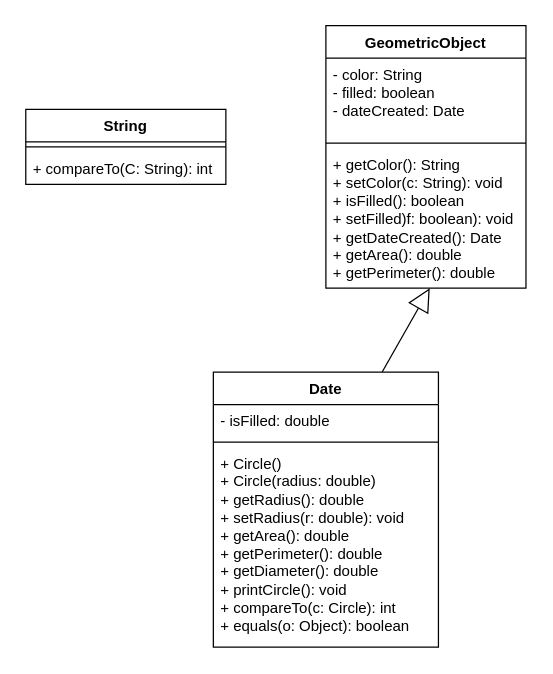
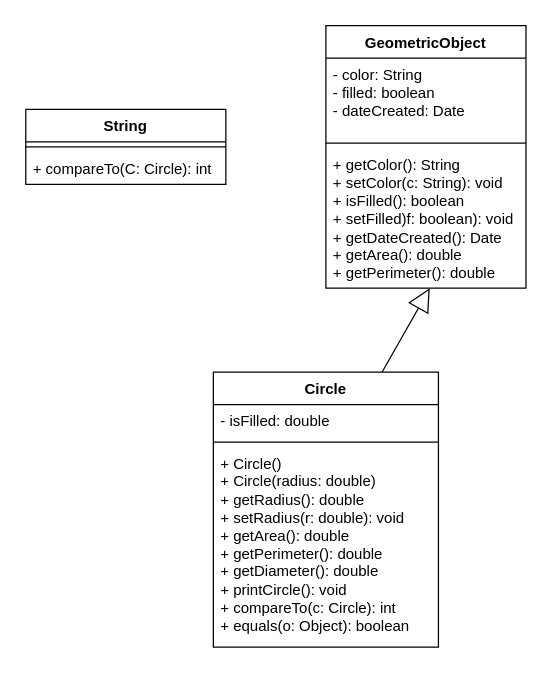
  <mxCell id="0" />
  <mxCell id="1" parent="0" />
  <mxCell id="2" value="GeometricObject" style="swimlane;fontStyle=1;align=center;verticalAlign=top;childLayout=stackLayout;horizontal=1;startSize=26;horizontalStack=0;resizeParent=1;resizeParentMax=0;resizeLast=0;collapsible=1;marginBottom=0;whiteSpace=wrap;html=1;" vertex="1" parent="1"><mxGeometry x="260" y="20" width="160" height="210" as="geometry" /></mxCell>
  <mxCell id="3" value="- color: String&lt;div&gt;- filled: boolean&lt;/div&gt;&lt;div&gt;- dateCreated: Date&lt;/div&gt;" style="text;strokeColor=none;fillColor=none;align=left;verticalAlign=top;spacingLeft=4;spacingRight=4;overflow=hidden;rotatable=0;points=[[0,0.5],[1,0.5]];portConstraint=eastwest;whiteSpace=wrap;html=1;" vertex="1" parent="2"><mxGeometry y="26" width="160" height="64" as="geometry" /></mxCell>
  <mxCell id="4" value="" style="line;strokeWidth=1;fillColor=none;align=left;verticalAlign=middle;spacingTop=-1;spacingLeft=3;spacingRight=3;rotatable=0;labelPosition=right;points=[];portConstraint=eastwest;strokeColor=inherit;" vertex="1" parent="2"><mxGeometry y="90" width="160" height="8" as="geometry" /></mxCell>
  <mxCell id="5" value="+ getColor(): String&lt;div&gt;+ setColor(c: String): void&lt;/div&gt;&lt;div&gt;+ isFilled(): boolean&lt;/div&gt;&lt;div&gt;+ setFilled)f: boolean): void&lt;/div&gt;&lt;div&gt;+ getDateCreated(): Date&lt;/div&gt;&lt;div&gt;+ getArea(): double&amp;nbsp;&lt;/div&gt;&lt;div&gt;+ getPerimeter(): double&lt;/div&gt;" style="text;strokeColor=none;fillColor=none;align=left;verticalAlign=top;spacingLeft=4;spacingRight=4;overflow=hidden;rotatable=0;points=[[0,0.5],[1,0.5]];portConstraint=eastwest;whiteSpace=wrap;html=1;" vertex="1" parent="2"><mxGeometry y="98" width="160" height="112" as="geometry" /></mxCell>
- <mxCell id="6" value="Date" style="swimlane;fontStyle=1;align=center;verticalAlign=top;childLayout=stackLayout;horizontal=1;startSize=26;horizontalStack=0;resizeParent=1;resizeParentMax=0;resizeLast=0;collapsible=1;marginBottom=0;whiteSpace=wrap;html=1;" vertex="1" parent="1"><mxGeometry x="170" y="297" width="180" height="220" as="geometry" /></mxCell>
+ <mxCell id="6" value="Circle" style="swimlane;fontStyle=1;align=center;verticalAlign=top;childLayout=stackLayout;horizontal=1;startSize=26;horizontalStack=0;resizeParent=1;resizeParentMax=0;resizeLast=0;collapsible=1;marginBottom=0;whiteSpace=wrap;html=1;" vertex="1" parent="1"><mxGeometry x="170" y="297" width="180" height="220" as="geometry" /></mxCell>
  <mxCell id="7" value="- isFilled: double" style="text;strokeColor=none;fillColor=none;align=left;verticalAlign=top;spacingLeft=4;spacingRight=4;overflow=hidden;rotatable=0;points=[[0,0.5],[1,0.5]];portConstraint=eastwest;whiteSpace=wrap;html=1;" vertex="1" parent="6"><mxGeometry y="26" width="180" height="26" as="geometry" /></mxCell>
  <mxCell id="8" value="" style="line;strokeWidth=1;fillColor=none;align=left;verticalAlign=middle;spacingTop=-1;spacingLeft=3;spacingRight=3;rotatable=0;labelPosition=right;points=[];portConstraint=eastwest;strokeColor=inherit;" vertex="1" parent="6"><mxGeometry y="52" width="180" height="8" as="geometry" /></mxCell>
  <mxCell id="9" value="+ Circle()&lt;div&gt;+ Circle(radius: double)&lt;/div&gt;&lt;div&gt;+ getRadius(): double&lt;/div&gt;&lt;div&gt;+ setRadius(r: double): void&lt;/div&gt;&lt;div&gt;+ getArea(): double&lt;/div&gt;&lt;div&gt;+ getPerimeter(): double&lt;/div&gt;&lt;div&gt;+ getDiameter(): double&lt;/div&gt;&lt;div&gt;+ printCircle(): void&lt;/div&gt;&lt;div&gt;+ compareTo(c: Circle): int&lt;/div&gt;&lt;div&gt;+ equals(o: Object): boolean&lt;/div&gt;" style="text;strokeColor=none;fillColor=none;align=left;verticalAlign=top;spacingLeft=4;spacingRight=4;overflow=hidden;rotatable=0;points=[[0,0.5],[1,0.5]];portConstraint=eastwest;whiteSpace=wrap;html=1;" vertex="1" parent="6"><mxGeometry y="60" width="180" height="160" as="geometry" /></mxCell>
  <mxCell id="10" value="String" style="swimlane;fontStyle=1;align=center;verticalAlign=top;childLayout=stackLayout;horizontal=1;startSize=26;horizontalStack=0;resizeParent=1;resizeParentMax=0;resizeLast=0;collapsible=1;marginBottom=0;whiteSpace=wrap;html=1;" vertex="1" parent="1"><mxGeometry x="20" y="87" width="160" height="60" as="geometry" /></mxCell>
  <mxCell id="11" value="" style="line;strokeWidth=1;fillColor=none;align=left;verticalAlign=middle;spacingTop=-1;spacingLeft=3;spacingRight=3;rotatable=0;labelPosition=right;points=[];portConstraint=eastwest;strokeColor=inherit;" vertex="1" parent="10"><mxGeometry y="26" width="160" height="8" as="geometry" /></mxCell>
- <mxCell id="12" value="+ compareTo(C: String): int" style="text;strokeColor=none;fillColor=none;align=left;verticalAlign=top;spacingLeft=4;spacingRight=4;overflow=hidden;rotatable=0;points=[[0,0.5],[1,0.5]];portConstraint=eastwest;whiteSpace=wrap;html=1;" vertex="1" parent="10"><mxGeometry y="34" width="160" height="26" as="geometry" /></mxCell>
+ <mxCell id="12" value="+ compareTo(C: Circle): int" style="text;strokeColor=none;fillColor=none;align=left;verticalAlign=top;spacingLeft=4;spacingRight=4;overflow=hidden;rotatable=0;points=[[0,0.5],[1,0.5]];portConstraint=eastwest;whiteSpace=wrap;html=1;" vertex="1" parent="10"><mxGeometry y="34" width="160" height="26" as="geometry" /></mxCell>
  <mxCell id="13" value="" style="endArrow=block;endSize=16;endFill=0;html=1;rounded=0;entryX=0.519;entryY=1;entryDx=0;entryDy=0;entryPerimeter=0;exitX=0.75;exitY=0;exitDx=0;exitDy=0;" edge="1" parent="1" source="6" target="5"><mxGeometry width="160" relative="1" as="geometry"><mxPoint x="320" y="277" as="sourcePoint" /><mxPoint x="410" y="277" as="targetPoint" /></mxGeometry></mxCell>
